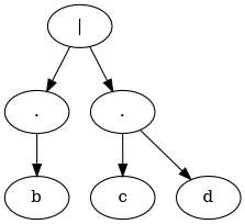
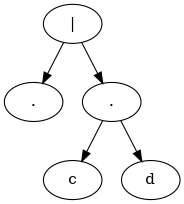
  digraph {
    n1 [label="|"]
    n2 [label="."]
    n3 [label="."]
-   n4 [label=b]
    n5 [label=c]
    n6 [label=d]
    n1 -> n2
    n1 -> n3
-   n2 -> n4
    n3 -> n5
    n3 -> n6
  }
